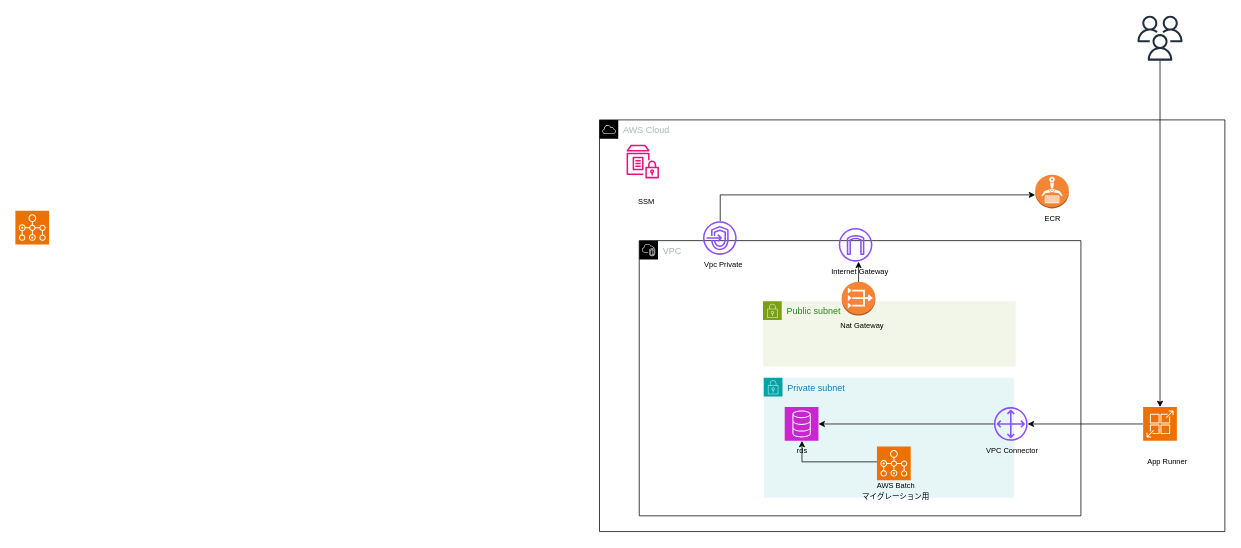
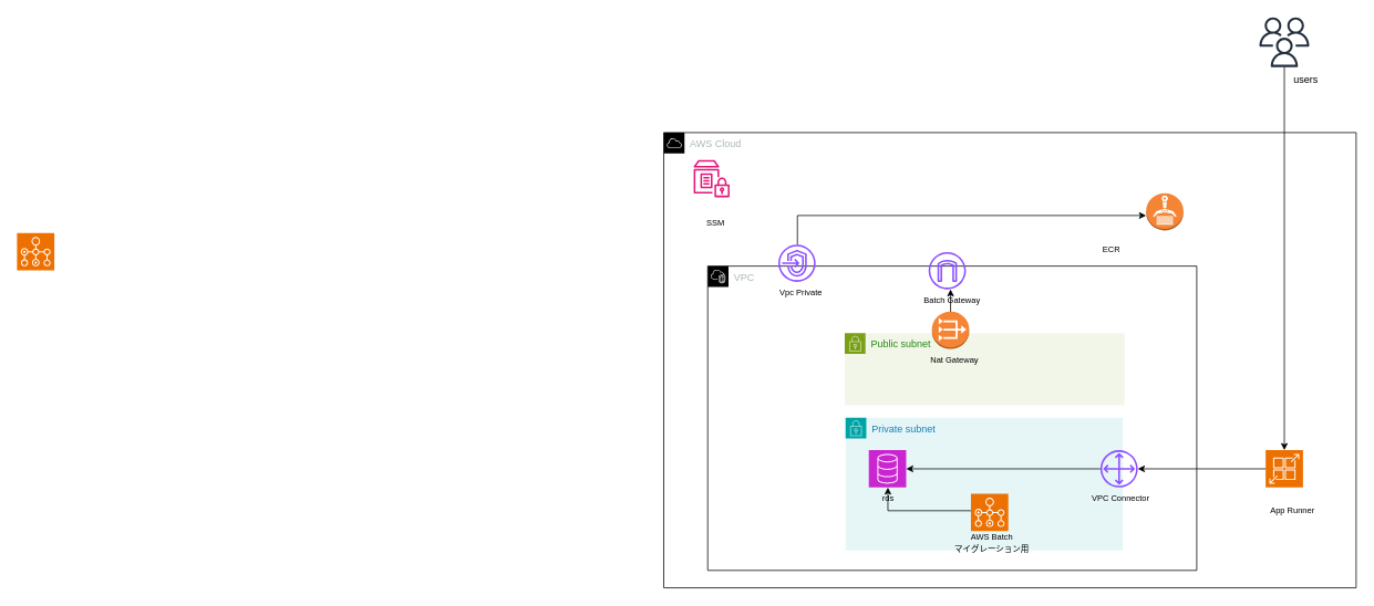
  <mxCell id="0" />
  <mxCell id="1" parent="0" />
  <mxCell id="2" value="AWS Cloud" style="sketch=0;outlineConnect=0;gradientColor=none;html=1;whiteSpace=wrap;fontSize=12;fontStyle=0;shape=mxgraph.aws4.group;grIcon=mxgraph.aws4.group_aws_cloud;strokeColor=default;fillColor=none;verticalAlign=top;align=left;spacingLeft=30;fontColor=#AAB7B8;dashed=0;direction=east;movable=1;resizable=1;rotatable=1;deletable=1;editable=1;locked=0;connectable=1;" vertex="1" parent="1"><mxGeometry x="799" y="159" width="834" height="549" as="geometry" /></mxCell>
  <mxCell id="3" value="VPC" style="points=[[0,0],[0.25,0],[0.5,0],[0.75,0],[1,0],[1,0.25],[1,0.5],[1,0.75],[1,1],[0.75,1],[0.5,1],[0.25,1],[0,1],[0,0.75],[0,0.5],[0,0.25]];outlineConnect=0;gradientColor=none;html=1;whiteSpace=wrap;fontSize=12;fontStyle=0;container=1;pointerEvents=0;collapsible=0;recursiveResize=0;shape=mxgraph.aws4.group;grIcon=mxgraph.aws4.group_vpc2;strokeColor=default;fillColor=none;verticalAlign=top;align=left;spacingLeft=30;fontColor=#AAB7B8;dashed=0;" vertex="1" parent="1"><mxGeometry x="852" y="320" width="589" height="367" as="geometry" /></mxCell>
  <mxCell id="4" value="" style="sketch=0;outlineConnect=0;fontColor=#232F3E;gradientColor=none;fillColor=#8C4FFF;strokeColor=none;dashed=0;verticalLabelPosition=bottom;verticalAlign=top;align=center;html=1;fontSize=12;fontStyle=0;aspect=fixed;pointerEvents=1;shape=mxgraph.aws4.endpoints;" vertex="1" parent="3"><mxGeometry x="85" y="-26" width="45" height="45" as="geometry" /></mxCell>
  <mxCell id="5" value="" style="sketch=0;outlineConnect=0;fontColor=#232F3E;gradientColor=none;fillColor=#8C4FFF;strokeColor=none;dashed=0;verticalLabelPosition=bottom;verticalAlign=top;align=center;html=1;fontSize=12;fontStyle=0;aspect=fixed;pointerEvents=1;shape=mxgraph.aws4.internet_gateway;" vertex="1" parent="3"><mxGeometry x="266" y="-17" width="45" height="45" as="geometry" /></mxCell>
- <mxCell id="6" value="&lt;font style=&quot;font-size: 10px;&quot;&gt;Internet G&lt;span style=&quot;background-color: initial;&quot;&gt;ateway&lt;/span&gt;&lt;/font&gt;" style="text;html=1;align=center;verticalAlign=middle;resizable=0;points=[];autosize=1;strokeColor=none;fillColor=none;" vertex="1" parent="3"><mxGeometry x="247" y="28" width="94" height="26" as="geometry" /></mxCell>
+ <mxCell id="6" value="&lt;font style=&quot;font-size: 10px;&quot;&gt;Batch G&lt;span style=&quot;background-color: initial;&quot;&gt;ateway&lt;/span&gt;&lt;/font&gt;" style="text;html=1;align=center;verticalAlign=middle;resizable=0;points=[];autosize=1;strokeColor=none;fillColor=none;" vertex="1" parent="3"><mxGeometry x="247" y="28" width="94" height="26" as="geometry" /></mxCell>
  <mxCell id="7" value="Private subnet" style="points=[[0,0],[0.25,0],[0.5,0],[0.75,0],[1,0],[1,0.25],[1,0.5],[1,0.75],[1,1],[0.75,1],[0.5,1],[0.25,1],[0,1],[0,0.75],[0,0.5],[0,0.25]];outlineConnect=0;gradientColor=none;html=1;whiteSpace=wrap;fontSize=12;fontStyle=0;container=1;pointerEvents=0;collapsible=0;recursiveResize=0;shape=mxgraph.aws4.group;grIcon=mxgraph.aws4.group_security_group;grStroke=0;strokeColor=#00A4A6;fillColor=#E6F6F7;verticalAlign=top;align=left;spacingLeft=30;fontColor=#147EBA;dashed=0;" vertex="1" parent="1"><mxGeometry x="1018" y="503" width="334" height="160" as="geometry" /></mxCell>
  <mxCell id="8" value="" style="sketch=0;points=[[0,0,0],[0.25,0,0],[0.5,0,0],[0.75,0,0],[1,0,0],[0,1,0],[0.25,1,0],[0.5,1,0],[0.75,1,0],[1,1,0],[0,0.25,0],[0,0.5,0],[0,0.75,0],[1,0.25,0],[1,0.5,0],[1,0.75,0]];outlineConnect=0;fontColor=#232F3E;fillColor=#C925D1;strokeColor=#ffffff;dashed=0;verticalLabelPosition=bottom;verticalAlign=top;align=center;html=1;fontSize=12;fontStyle=0;aspect=fixed;shape=mxgraph.aws4.resourceIcon;resIcon=mxgraph.aws4.database;" vertex="1" parent="7"><mxGeometry x="28" y="39" width="45" height="45" as="geometry" /></mxCell>
  <mxCell id="9" value="&lt;font style=&quot;font-size: 10px;&quot;&gt;rds&lt;/font&gt;" style="text;html=1;align=center;verticalAlign=middle;resizable=0;points=[];autosize=1;strokeColor=none;fillColor=none;" vertex="1" parent="7"><mxGeometry x="34.5" y="84" width="32" height="26" as="geometry" /></mxCell>
  <mxCell id="10" value="&lt;font style=&quot;font-size: 10px;&quot;&gt;VPC Connector&lt;/font&gt;" style="text;html=1;align=center;verticalAlign=middle;resizable=0;points=[];autosize=1;strokeColor=none;fillColor=none;" vertex="1" parent="7"><mxGeometry x="287" y="84" width="87" height="26" as="geometry" /></mxCell>
  <mxCell id="11" value="" style="sketch=0;points=[[0,0,0],[0.25,0,0],[0.5,0,0],[0.75,0,0],[1,0,0],[0,1,0],[0.25,1,0],[0.5,1,0],[0.75,1,0],[1,1,0],[0,0.25,0],[0,0.5,0],[0,0.75,0],[1,0.25,0],[1,0.5,0],[1,0.75,0]];outlineConnect=0;fontColor=#232F3E;fillColor=#ED7100;strokeColor=#ffffff;dashed=0;verticalLabelPosition=bottom;verticalAlign=top;align=center;html=1;fontSize=12;fontStyle=0;aspect=fixed;shape=mxgraph.aws4.resourceIcon;resIcon=mxgraph.aws4.batch;" vertex="1" parent="7"><mxGeometry x="151" y="91.5" width="45" height="45" as="geometry" /></mxCell>
  <mxCell id="12" style="edgeStyle=orthogonalEdgeStyle;rounded=0;orthogonalLoop=1;jettySize=auto;html=1;" edge="1" parent="7" source="11" target="8"><mxGeometry relative="1" as="geometry"><Array as="points"><mxPoint x="51" y="112" /></Array></mxGeometry></mxCell>
  <mxCell id="13" value="Public subnet" style="points=[[0,0],[0.25,0],[0.5,0],[0.75,0],[1,0],[1,0.25],[1,0.5],[1,0.75],[1,1],[0.75,1],[0.5,1],[0.25,1],[0,1],[0,0.75],[0,0.5],[0,0.25]];outlineConnect=0;gradientColor=none;html=1;whiteSpace=wrap;fontSize=12;fontStyle=0;container=1;pointerEvents=0;collapsible=0;recursiveResize=0;shape=mxgraph.aws4.group;grIcon=mxgraph.aws4.group_security_group;grStroke=0;strokeColor=#7AA116;fillColor=#F2F6E8;verticalAlign=top;align=left;spacingLeft=30;fontColor=#248814;dashed=0;" vertex="1" parent="1"><mxGeometry x="1017" y="401" width="337" height="87" as="geometry" /></mxCell>
  <mxCell id="14" value="&lt;span style=&quot;font-size: 10px;&quot;&gt;Nat Gateway&lt;/span&gt;" style="text;html=1;align=center;verticalAlign=middle;resizable=0;points=[];autosize=1;strokeColor=none;fillColor=none;" vertex="1" parent="13"><mxGeometry x="94" y="19" width="76" height="26" as="geometry" /></mxCell>
  <mxCell id="15" value="" style="outlineConnect=0;dashed=0;verticalLabelPosition=bottom;verticalAlign=top;align=center;html=1;shape=mxgraph.aws3.vpc_nat_gateway;fillColor=#F58534;gradientColor=none;" vertex="1" parent="13"><mxGeometry x="105" y="-26" width="45" height="45" as="geometry" /></mxCell>
  <mxCell id="16" value="" style="sketch=0;outlineConnect=0;fontColor=#232F3E;gradientColor=none;fillColor=#232F3D;strokeColor=none;dashed=0;verticalLabelPosition=bottom;verticalAlign=top;align=center;html=1;fontSize=12;fontStyle=0;aspect=fixed;pointerEvents=1;shape=mxgraph.aws4.users;" vertex="1" parent="1"><mxGeometry x="1516.5" y="20" width="60" height="60" as="geometry" /></mxCell>
+ <mxCell id="17" value="users" style="text;html=1;align=center;verticalAlign=middle;resizable=0;points=[];autosize=1;strokeColor=none;fillColor=none;" vertex="1" parent="1"><mxGeometry x="1548" y="83" width="47" height="26" as="geometry" /></mxCell>
  <mxCell id="18" style="edgeStyle=orthogonalEdgeStyle;rounded=0;orthogonalLoop=1;jettySize=auto;html=1;endArrow=none;endFill=0;startArrow=classic;startFill=1;" edge="1" parent="1" source="19" target="4"><mxGeometry relative="1" as="geometry"><Array as="points"><mxPoint x="960" y="259" /></Array></mxGeometry></mxCell>
  <mxCell id="19" value="" style="outlineConnect=0;dashed=0;verticalLabelPosition=bottom;verticalAlign=top;align=center;html=1;shape=mxgraph.aws3.ecr;fillColor=#F58534;gradientColor=none;" vertex="1" parent="1"><mxGeometry x="1380" y="232" width="45" height="45" as="geometry" /></mxCell>
  <mxCell id="20" value="" style="sketch=0;outlineConnect=0;fontColor=#232F3E;gradientColor=none;fillColor=#E7157B;strokeColor=none;dashed=0;verticalLabelPosition=bottom;verticalAlign=top;align=center;html=1;fontSize=12;fontStyle=0;aspect=fixed;pointerEvents=1;shape=mxgraph.aws4.parameter_store;" vertex="1" parent="1"><mxGeometry x="835" y="192" width="43.27" height="45" as="geometry" /></mxCell>
  <mxCell id="21" value="&lt;span style=&quot;font-size: 10px;&quot;&gt;SSM&lt;/span&gt;" style="text;html=1;align=center;verticalAlign=middle;resizable=0;points=[];autosize=1;strokeColor=none;fillColor=none;" vertex="1" parent="1"><mxGeometry x="841" y="254" width="40" height="26" as="geometry" /></mxCell>
  <mxCell id="22" value="&lt;span style=&quot;font-size: 10px;&quot;&gt;App Runner&lt;/span&gt;" style="text;html=1;align=center;verticalAlign=middle;resizable=0;points=[];autosize=1;strokeColor=none;fillColor=none;" vertex="1" parent="1"><mxGeometry x="1520.5" y="602" width="71" height="26" as="geometry" /></mxCell>
- <mxCell id="23" value="&lt;span style=&quot;font-size: 10px;&quot;&gt;ECR&lt;/span&gt;" style="text;html=1;align=center;verticalAlign=middle;resizable=0;points=[];autosize=1;strokeColor=none;fillColor=none;" vertex="1" parent="1"><mxGeometry x="1383" y="277" width="39" height="26" as="geometry" /></mxCell>
+ <mxCell id="23" value="&lt;span style=&quot;font-size: 10px;&quot;&gt;ECR&lt;/span&gt;" style="text;html=1;align=center;verticalAlign=middle;resizable=0;points=[];autosize=1;strokeColor=none;fillColor=none;" vertex="1" parent="1"><mxGeometry x="1318" y="287" width="39" height="26" as="geometry" /></mxCell>
  <mxCell id="24" style="edgeStyle=orthogonalEdgeStyle;rounded=0;orthogonalLoop=1;jettySize=auto;html=1;" edge="1" parent="1" source="25" target="29"><mxGeometry relative="1" as="geometry" /></mxCell>
  <mxCell id="25" value="" style="sketch=0;points=[[0,0,0],[0.25,0,0],[0.5,0,0],[0.75,0,0],[1,0,0],[0,1,0],[0.25,1,0],[0.5,1,0],[0.75,1,0],[1,1,0],[0,0.25,0],[0,0.5,0],[0,0.75,0],[1,0.25,0],[1,0.5,0],[1,0.75,0]];outlineConnect=0;fontColor=#232F3E;fillColor=#ED7100;strokeColor=#ffffff;dashed=0;verticalLabelPosition=bottom;verticalAlign=top;align=center;html=1;fontSize=12;fontStyle=0;aspect=fixed;shape=mxgraph.aws4.resourceIcon;resIcon=mxgraph.aws4.app_runner;" vertex="1" parent="1"><mxGeometry x="1524" y="542" width="45" height="45" as="geometry" /></mxCell>
  <mxCell id="26" value="&lt;font style=&quot;font-size: 10px;&quot;&gt;Vpc Private&lt;/font&gt;" style="text;html=1;align=center;verticalAlign=middle;resizable=0;points=[];autosize=1;strokeColor=none;fillColor=none;" vertex="1" parent="1"><mxGeometry x="925" y="339" width="77" height="26" as="geometry" /></mxCell>
  <mxCell id="27" style="edgeStyle=orthogonalEdgeStyle;rounded=0;orthogonalLoop=1;jettySize=auto;html=1;" edge="1" parent="1" source="15" target="5"><mxGeometry relative="1" as="geometry"><Array as="points"><mxPoint x="1154" y="333" /></Array></mxGeometry></mxCell>
  <mxCell id="28" style="edgeStyle=orthogonalEdgeStyle;rounded=0;orthogonalLoop=1;jettySize=auto;html=1;entryX=0.5;entryY=0;entryDx=0;entryDy=0;entryPerimeter=0;" edge="1" parent="1" source="16" target="25"><mxGeometry relative="1" as="geometry" /></mxCell>
  <mxCell id="29" value="" style="sketch=0;outlineConnect=0;fontColor=#232F3E;gradientColor=none;fillColor=#8C4FFF;strokeColor=none;dashed=0;verticalLabelPosition=bottom;verticalAlign=top;align=center;html=1;fontSize=12;fontStyle=0;aspect=fixed;pointerEvents=1;shape=mxgraph.aws4.customer_gateway;" vertex="1" parent="1"><mxGeometry x="1325" y="542" width="45" height="45" as="geometry" /></mxCell>
  <mxCell id="30" style="edgeStyle=orthogonalEdgeStyle;rounded=0;orthogonalLoop=1;jettySize=auto;html=1;entryX=1;entryY=0.5;entryDx=0;entryDy=0;entryPerimeter=0;" edge="1" parent="1" source="29" target="8"><mxGeometry relative="1" as="geometry" /></mxCell>
  <mxCell id="31" value="" style="sketch=0;points=[[0,0,0],[0.25,0,0],[0.5,0,0],[0.75,0,0],[1,0,0],[0,1,0],[0.25,1,0],[0.5,1,0],[0.75,1,0],[1,1,0],[0,0.25,0],[0,0.5,0],[0,0.75,0],[1,0.25,0],[1,0.5,0],[1,0.75,0]];outlineConnect=0;fontColor=#232F3E;fillColor=#ED7100;strokeColor=#ffffff;dashed=0;verticalLabelPosition=bottom;verticalAlign=top;align=center;html=1;fontSize=12;fontStyle=0;aspect=fixed;shape=mxgraph.aws4.resourceIcon;resIcon=mxgraph.aws4.batch;" vertex="1" parent="1"><mxGeometry x="20" y="280.1" width="45" height="45" as="geometry" /></mxCell>
  <mxCell id="32" value="&lt;font style=&quot;font-size: 10px;&quot;&gt;AWS Batch&lt;/font&gt;&lt;div&gt;&lt;font style=&quot;font-size: 10px;&quot;&gt;マイグレーション用&lt;/font&gt;&lt;/div&gt;" style="text;html=1;align=center;verticalAlign=middle;resizable=0;points=[];autosize=1;strokeColor=none;fillColor=none;" vertex="1" parent="1"><mxGeometry x="1141" y="632" width="106" height="41" as="geometry" /></mxCell>
